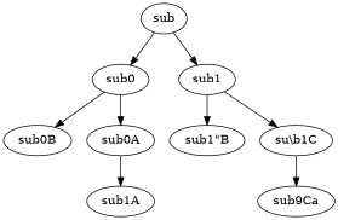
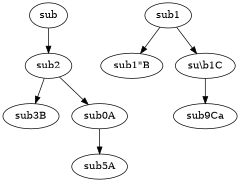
  digraph {
    n1 [label=sub]
-   sub0
+   sub0 [label=sub2]
    sub1
-   sub0B
+   sub0B [label=sub3B]
    sub0A
    "sub1\"B"
    "su\\b1C"
-   sub1A
+   sub1A [label=sub5A]
    n9 [label=sub9Ca]
    n1 -> sub0
-   n1 -> sub1
    sub0 -> sub0B
    sub0 -> sub0A
    sub1 -> "sub1\"B"
    sub1 -> "su\\b1C"
    sub0A -> sub1A
    "su\\b1C" -> n9
  }
